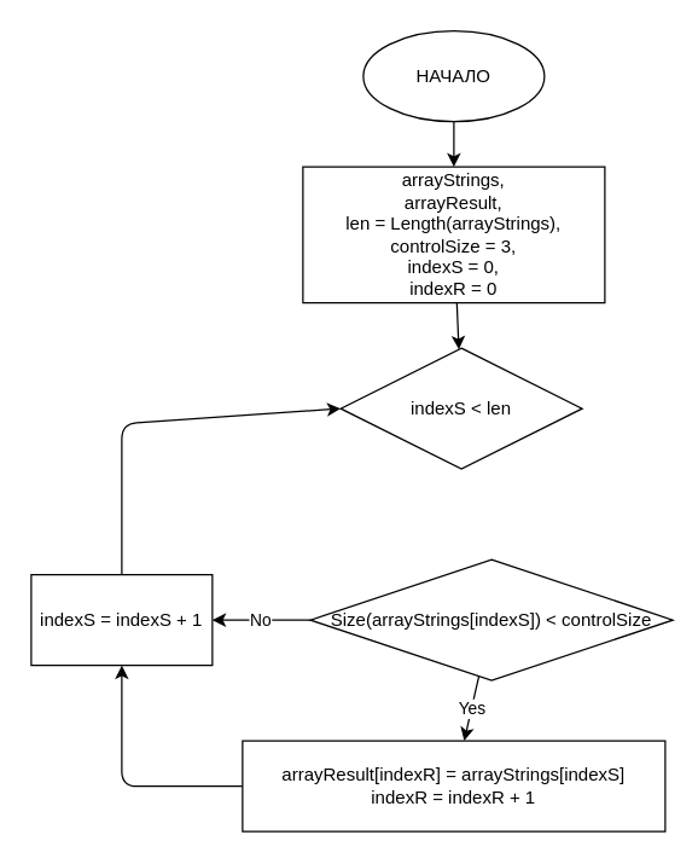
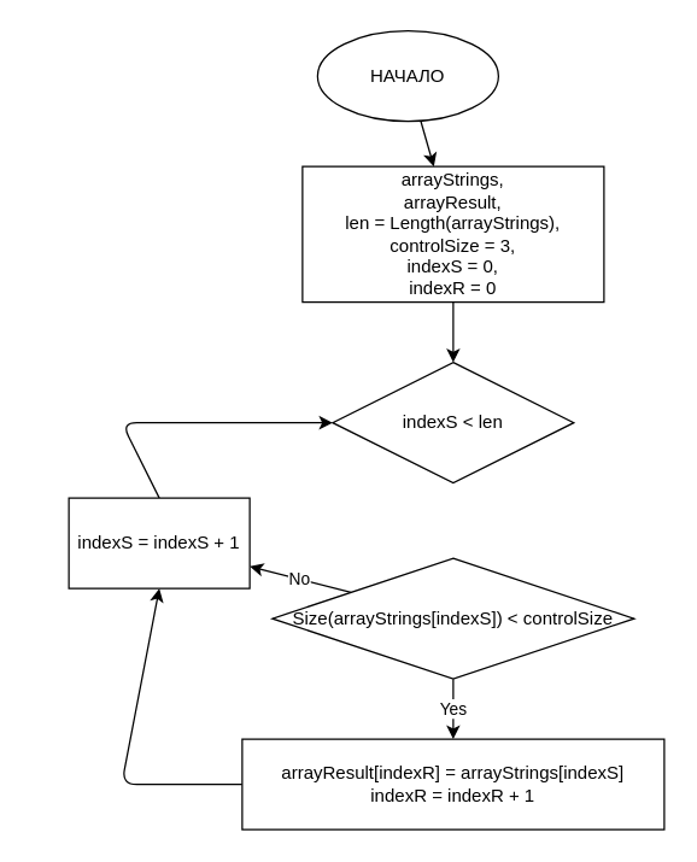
  <mxCell id="0" />
  <mxCell id="1" parent="0" />
  <mxCell id="2" value="" style="edgeStyle=none;html=1;" edge="1" parent="1" source="3" target="5"><mxGeometry relative="1" as="geometry" /></mxCell>
- <mxCell id="3" value="НАЧАЛО" style="ellipse;whiteSpace=wrap;html=1;" vertex="1" parent="1"><mxGeometry x="240" y="20" width="120" height="60" as="geometry" /></mxCell>
+ <mxCell id="3" value="НАЧАЛО" style="ellipse;whiteSpace=wrap;html=1;" vertex="1" parent="1"><mxGeometry x="210" y="20" width="120" height="60" as="geometry" /></mxCell>
  <mxCell id="4" value="" style="edgeStyle=none;html=1;" edge="1" parent="1" source="5" target="6"><mxGeometry relative="1" as="geometry" /></mxCell>
  <mxCell id="5" value="arrayStrings,&lt;br&gt;arrayResult,&lt;br&gt;len = Length(arrayStrings),&lt;br&gt;controlSize = 3,&lt;br&gt;indexS = 0,&lt;br&gt;indexR = 0" style="whiteSpace=wrap;html=1;" vertex="1" parent="1"><mxGeometry x="200" y="110" width="200" height="90" as="geometry" /></mxCell>
- <mxCell id="6" value="indexS &amp;lt; len" style="rhombus;whiteSpace=wrap;html=1;" vertex="1" parent="1"><mxGeometry x="225" y="230" width="160" height="80" as="geometry" /></mxCell>
+ <mxCell id="6" value="indexS &amp;lt; len" style="rhombus;whiteSpace=wrap;html=1;" vertex="1" parent="1"><mxGeometry x="220" y="240" width="160" height="80" as="geometry" /></mxCell>
  <mxCell id="7" value="Yes" style="edgeStyle=none;html=1;" edge="1" parent="1" source="9" target="11"><mxGeometry relative="1" as="geometry" /></mxCell>
  <mxCell id="8" value="No" style="edgeStyle=none;html=1;" edge="1" parent="1" source="9" target="13"><mxGeometry relative="1" as="geometry" /></mxCell>
- <mxCell id="9" value="Size(arrayStrings[indexS]) &amp;lt; controlSize" style="rhombus;whiteSpace=wrap;html=1;" vertex="1" parent="1"><mxGeometry x="205" y="370" width="240" height="80" as="geometry" /></mxCell>
+ <mxCell id="9" value="Size(arrayStrings[indexS]) &amp;lt; controlSize" style="rhombus;whiteSpace=wrap;html=1;" vertex="1" parent="1"><mxGeometry x="180" y="370" width="240" height="80" as="geometry" /></mxCell>
  <mxCell id="10" style="edgeStyle=none;html=1;exitX=0;exitY=0.5;exitDx=0;exitDy=0;entryX=0.5;entryY=1;entryDx=0;entryDy=0;" edge="1" parent="1" source="11" target="13"><mxGeometry relative="1" as="geometry"><Array as="points"><mxPoint x="80" y="520" /></Array></mxGeometry></mxCell>
  <mxCell id="11" value="arrayResult[indexR] = arrayStrings[indexS]&lt;br&gt;indexR = indexR + 1" style="whiteSpace=wrap;html=1;" vertex="1" parent="1"><mxGeometry x="160" y="490" width="280" height="60" as="geometry" /></mxCell>
  <mxCell id="12" style="edgeStyle=none;html=1;exitX=0.5;exitY=0;exitDx=0;exitDy=0;entryX=0;entryY=0.5;entryDx=0;entryDy=0;" edge="1" parent="1" source="13" target="6"><mxGeometry relative="1" as="geometry"><Array as="points"><mxPoint x="80" y="280" /></Array></mxGeometry></mxCell>
- <mxCell id="13" value="indexS = indexS + 1" style="whiteSpace=wrap;html=1;" vertex="1" parent="1"><mxGeometry x="20" y="380" width="120" height="60" as="geometry" /></mxCell>
+ <mxCell id="13" value="indexS = indexS + 1" style="whiteSpace=wrap;html=1;" vertex="1" parent="1"><mxGeometry x="45" y="330" width="120" height="60" as="geometry" /></mxCell>
